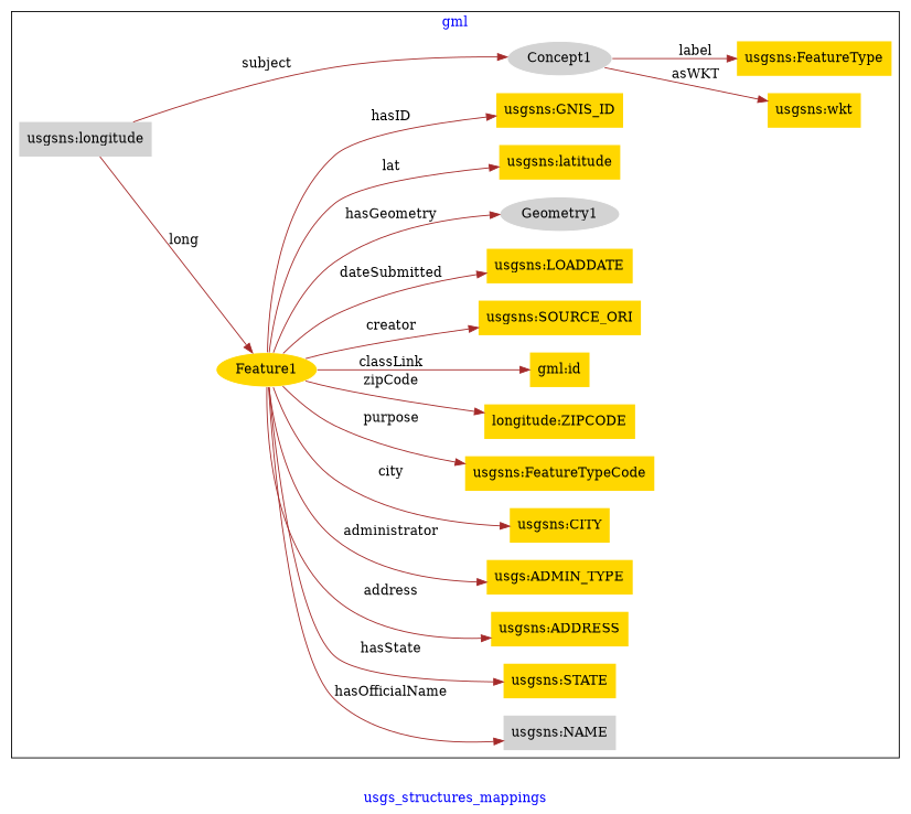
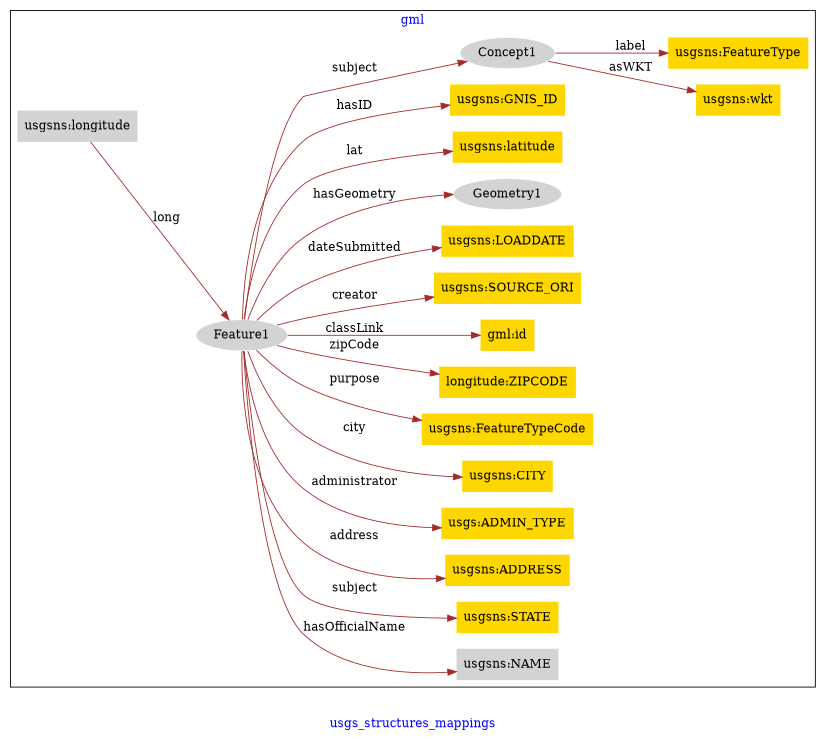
  digraph {
    fontcolor=blue
    label=usgs_structures_mappings
    rankdir=LR
    remincross=true
    node [fillcolor=gold style=filled shape=plaintext]
    edge [color=brown fontcolor=black]
-   n1 [color=white label=Feature1 shape=""]
+   n1 [color=white fillcolor=lightgray label=Feature1 shape=""]
    n2 [label="usgsns:GNIS_ID"]
    n3 [fillcolor=lightgray label="usgsns:NAME"]
    n4 [label="usgsns:STATE"]
    n5 [label="usgsns:ADDRESS"]
    n6 [label="usgs:ADMIN_TYPE"]
    n7 [label="usgsns:CITY"]
    n8 [label="usgsns:FeatureTypeCode"]
    n9 [label="longitude:ZIPCODE"]
    n10 [label="gml:id"]
    n11 [label="usgsns:SOURCE_ORI"]
    n12 [color=white fillcolor=lightgray label=Concept1 shape=""]
    n13 [label="usgsns:LOADDATE"]
    n14 [color=white fillcolor=lightgray label=Geometry1 shape=""]
    n15 [label="usgsns:latitude"]
    n16 [fillcolor=lightgray label="usgsns:longitude"]
    n17 [label="usgsns:wkt"]
    n18 [label="usgsns:FeatureType"]
    subgraph cluster_1 {
      label=gml
      n1
      n2
      n3
      n4
      n5
      n6
      n7
      n8
      n9
      n10
      n11
      n12
      n13
      n14
      n15
      n16
      n17
      n18
    }
    n1 -> n2 [label=hasID]
    n1 -> n3 [label=hasOfficialName]
-   n1 -> n4 [label=hasState]
+   n1 -> n4 [label=subject]
    n1 -> n5 [label=address]
    n1 -> n6 [label=administrator]
    n1 -> n7 [label=city]
    n1 -> n8 [label=purpose]
    n1 -> n9 [label=zipCode]
    n1 -> n10 [label=classLink]
    n1 -> n11 [label=creator]
-   n16 -> n12 [label=subject]
+   n1 -> n12 [label=subject]
    n1 -> n13 [label=dateSubmitted]
    n1 -> n14 [label=hasGeometry]
    n1 -> n15 [label=lat]
    n12 -> n17 [label=asWKT]
    n12 -> n18 [label=label]
    n16 -> n1 [label=long]
  }
